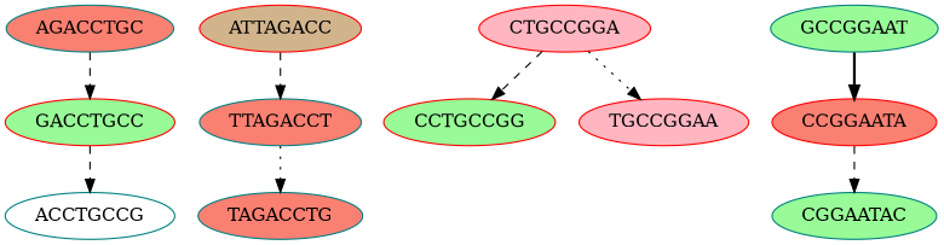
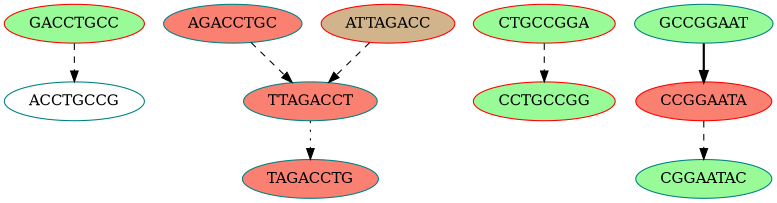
  digraph {
    node [color=red fillcolor=palegreen style=filled]
    edge [style=dashed]
    n1 [label=GACCTGCC]
    ACCTGCCG [color=teal fillcolor=white]
    n3 [color=teal fillcolor=salmon label=TTAGACCT]
    TAGACCTG [color=teal fillcolor=salmon]
    n5 [label=CCTGCCGG]
-   n6 [fillcolor=lightpink label=CTGCCGGA]
-   TGCCGGAA [fillcolor=lightpink]
+   n6 [label=CTGCCGGA]
    n8 [color=teal fillcolor=salmon label=AGACCTGC]
    n9 [fillcolor=salmon label=CCGGAATA]
    CGGAATAC [color=teal]
    n11 [fillcolor=tan label=ATTAGACC]
    n12 [color=teal label=GCCGGAAT]
    n1 -> ACCTGCCG
    n3 -> TAGACCTG [style=dotted]
    n6 -> n5
-   n6 -> TGCCGGAA [style=dotted]
-   n8 -> n1
+   n8 -> n3
    n9 -> CGGAATAC
    n11 -> n3
    n12 -> n9 [style=bold]
  }
